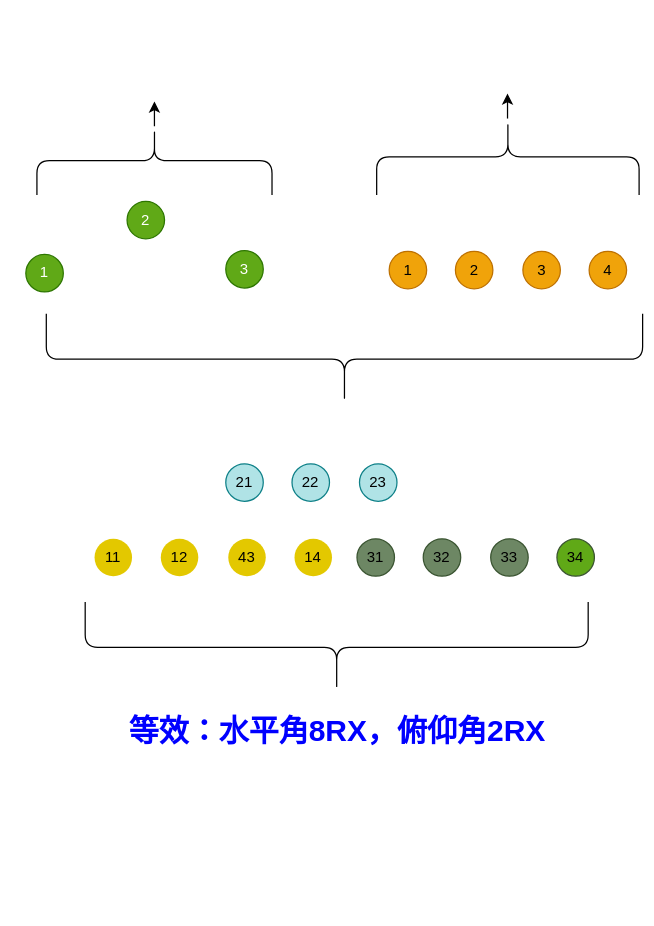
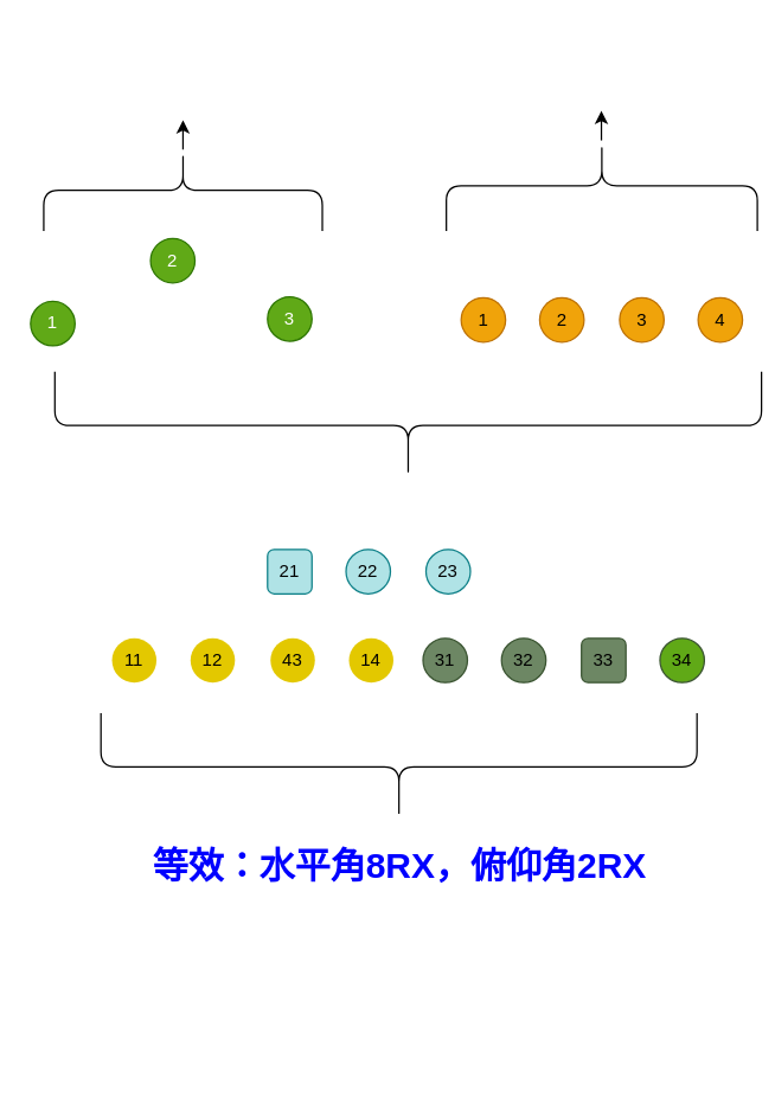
  <mxCell id="0" />
  <mxCell id="1" parent="0" />
  <mxCell id="2" value="1" style="ellipse;whiteSpace=wrap;html=1;aspect=fixed;fillColor=#60a917;fontColor=#ffffff;strokeColor=#2D7600;" parent="1" vertex="1"><mxGeometry x="20" y="203.12" width="30" height="30" as="geometry" /></mxCell>
  <mxCell id="3" value="2" style="ellipse;whiteSpace=wrap;html=1;aspect=fixed;fillColor=#60a917;fontColor=#ffffff;strokeColor=#2D7600;" parent="1" vertex="1"><mxGeometry x="101" y="160.62" width="30" height="30" as="geometry" /></mxCell>
  <mxCell id="4" value="3" style="ellipse;whiteSpace=wrap;html=1;aspect=fixed;fillColor=#60a917;fontColor=#ffffff;strokeColor=#2D7600;" parent="1" vertex="1"><mxGeometry x="180" y="200" width="30" height="30" as="geometry" /></mxCell>
  <mxCell id="5" value="" style="group" parent="1" vertex="1" connectable="0"><mxGeometry x="310.75" y="200.62" width="190" height="30" as="geometry" /></mxCell>
  <mxCell id="6" value="1" style="ellipse;whiteSpace=wrap;html=1;aspect=fixed;fillColor=#f0a30a;fontColor=#000000;strokeColor=#BD7000;" parent="5" vertex="1"><mxGeometry width="30" height="30" as="geometry" /></mxCell>
  <mxCell id="7" value="3" style="ellipse;whiteSpace=wrap;html=1;aspect=fixed;fillColor=#f0a30a;fontColor=#000000;strokeColor=#BD7000;" parent="5" vertex="1"><mxGeometry x="107" width="30" height="30" as="geometry" /></mxCell>
  <mxCell id="8" value="2" style="ellipse;whiteSpace=wrap;html=1;aspect=fixed;fillColor=#f0a30a;fontColor=#000000;strokeColor=#BD7000;" parent="5" vertex="1"><mxGeometry x="53" width="30" height="30" as="geometry" /></mxCell>
  <mxCell id="9" value="4" style="ellipse;whiteSpace=wrap;html=1;aspect=fixed;fillColor=#f0a30a;fontColor=#000000;strokeColor=#BD7000;" parent="5" vertex="1"><mxGeometry x="160" width="30" height="30" as="geometry" /></mxCell>
  <mxCell id="10" value="" style="shape=curlyBracket;whiteSpace=wrap;html=1;rounded=1;flipH=1;labelPosition=right;verticalLabelPosition=middle;align=left;verticalAlign=middle;rotation=90;" parent="1" vertex="1"><mxGeometry x="238.72" y="48.28" width="72.5" height="477.19" as="geometry" /></mxCell>
  <mxCell id="11" value="" style="group;fillColor=none;strokeColor=none;fontColor=#000000;" parent="1" vertex="1" connectable="0"><mxGeometry x="180" y="370.62" width="190" height="30" as="geometry" /></mxCell>
- <mxCell id="12" value="21" style="ellipse;whiteSpace=wrap;html=1;aspect=fixed;fillColor=#b0e3e6;strokeColor=#0e8088;fontColor=#000000;" parent="11" vertex="1"><mxGeometry width="30" height="30" as="geometry" /></mxCell>
+ <mxCell id="12" value="21" style="whiteSpace=wrap;html=1;aspect=fixed;fillColor=#b0e3e6;strokeColor=#0e8088;fontColor=#000000;rounded=1;" parent="11" vertex="1"><mxGeometry width="30" height="30" as="geometry" /></mxCell>
  <mxCell id="13" value="23" style="ellipse;whiteSpace=wrap;html=1;aspect=fixed;fillColor=#b0e3e6;strokeColor=#0e8088;fontColor=#000000;" parent="11" vertex="1"><mxGeometry x="107" width="30" height="30" as="geometry" /></mxCell>
  <mxCell id="14" value="22" style="ellipse;whiteSpace=wrap;html=1;aspect=fixed;fillColor=#b0e3e6;strokeColor=#0e8088;fontColor=#000000;" parent="11" vertex="1"><mxGeometry x="53" width="30" height="30" as="geometry" /></mxCell>
  <mxCell id="15" value="" style="group;fillColor=none;fontColor=#000000;strokeColor=none;" parent="1" vertex="1" connectable="0"><mxGeometry x="75" y="430.62" width="190" height="30" as="geometry" /></mxCell>
  <mxCell id="16" value="11" style="ellipse;whiteSpace=wrap;html=1;aspect=fixed;fillColor=#e3c800;fontColor=#000000;strokeColor=none;" parent="15" vertex="1"><mxGeometry width="30" height="30" as="geometry" /></mxCell>
  <mxCell id="17" value="43" style="ellipse;whiteSpace=wrap;html=1;aspect=fixed;fillColor=#e3c800;fontColor=#000000;strokeColor=none;" parent="15" vertex="1"><mxGeometry x="107" width="30" height="30" as="geometry" /></mxCell>
  <mxCell id="18" value="12" style="ellipse;whiteSpace=wrap;html=1;aspect=fixed;fillColor=#e3c800;fontColor=#000000;strokeColor=none;" parent="15" vertex="1"><mxGeometry x="53" width="30" height="30" as="geometry" /></mxCell>
  <mxCell id="19" value="14" style="ellipse;whiteSpace=wrap;html=1;aspect=fixed;fillColor=#e3c800;fontColor=#000000;strokeColor=none;" parent="15" vertex="1"><mxGeometry x="160" width="30" height="30" as="geometry" /></mxCell>
  <mxCell id="20" value="" style="group;fillColor=none;fontColor=#000000;strokeColor=none;" parent="1" vertex="1" connectable="0"><mxGeometry x="285" y="430.62" width="190" height="30" as="geometry" /></mxCell>
  <mxCell id="21" value="31" style="ellipse;whiteSpace=wrap;html=1;aspect=fixed;fillColor=#6d8764;fontColor=#000000;strokeColor=#3A5431;" parent="20" vertex="1"><mxGeometry width="30" height="30" as="geometry" /></mxCell>
- <mxCell id="22" value="33" style="ellipse;whiteSpace=wrap;html=1;aspect=fixed;fillColor=#6d8764;fontColor=#000000;strokeColor=#3A5431;" parent="20" vertex="1"><mxGeometry x="107" width="30" height="30" as="geometry" /></mxCell>
+ <mxCell id="22" value="33" style="whiteSpace=wrap;html=1;aspect=fixed;fillColor=#6d8764;fontColor=#000000;strokeColor=#3A5431;rounded=1;" parent="20" vertex="1"><mxGeometry x="107" width="30" height="30" as="geometry" /></mxCell>
  <mxCell id="23" value="32" style="ellipse;whiteSpace=wrap;html=1;aspect=fixed;fillColor=#6d8764;fontColor=#000000;strokeColor=#3A5431;" parent="20" vertex="1"><mxGeometry x="53" width="30" height="30" as="geometry" /></mxCell>
  <mxCell id="24" value="34" style="ellipse;whiteSpace=wrap;html=1;aspect=fixed;fillColor=#60a917;fontColor=#000000;strokeColor=#3A5431;" parent="20" vertex="1"><mxGeometry x="160" width="30" height="30" as="geometry" /></mxCell>
  <mxCell id="25" value="" style="edgeStyle=none;html=1;fontColor=#FFFFFF;entryX=0.569;entryY=1.002;entryDx=0;entryDy=0;entryPerimeter=0;" parent="1" source="26" target="28" edge="1"><mxGeometry relative="1" as="geometry"><mxPoint x="116" y="95" as="sourcePoint" /><mxPoint x="112" y="80.62" as="targetPoint" /></mxGeometry></mxCell>
  <mxCell id="26" value="" style="shape=curlyBracket;whiteSpace=wrap;html=1;rounded=1;flipH=1;labelPosition=right;verticalLabelPosition=middle;align=left;verticalAlign=middle;strokeColor=default;fontColor=#000000;fillColor=none;rotation=-90;" parent="1" vertex="1"><mxGeometry x="95.44" y="34.06" width="55" height="188.12" as="geometry" /></mxCell>
  <mxCell id="27" value="" style="shape=curlyBracket;whiteSpace=wrap;html=1;rounded=1;flipH=1;labelPosition=right;verticalLabelPosition=middle;align=left;verticalAlign=middle;strokeColor=default;fontColor=#000000;fillColor=none;rotation=-90;" parent="1" vertex="1"><mxGeometry x="375.13" y="20" width="61.25" height="210" as="geometry" /></mxCell>
  <mxCell id="28" value="3 TX" style="text;strokeColor=none;fillColor=none;html=1;fontSize=24;fontStyle=1;verticalAlign=middle;align=center;fontColor=#FFFFFF;" parent="1" vertex="1"><mxGeometry x="66" y="40.62" width="100" height="40" as="geometry" /></mxCell>
  <mxCell id="29" value="4 RX" style="text;strokeColor=none;fillColor=none;html=1;fontSize=24;fontStyle=1;verticalAlign=middle;align=center;fontColor=#FFFFFF;" parent="1" vertex="1"><mxGeometry x="355.75" y="34.37" width="100" height="40" as="geometry" /></mxCell>
  <mxCell id="30" value="" style="shape=curlyBracket;whiteSpace=wrap;html=1;rounded=1;flipH=1;labelPosition=right;verticalLabelPosition=middle;align=left;verticalAlign=middle;rotation=90;" parent="1" vertex="1"><mxGeometry x="232.5" y="316.25" width="72.5" height="402.5" as="geometry" /></mxCell>
  <mxCell id="31" value="&lt;font color=&quot;#0000ff&quot;&gt;等效：水平角8RX，俯仰角2RX&lt;/font&gt;" style="text;strokeColor=none;fillColor=none;html=1;fontSize=24;fontStyle=1;verticalAlign=middle;align=center;fontColor=#FFFFFF;" parent="1" vertex="1"><mxGeometry x="93.75" y="555" width="350" height="60" as="geometry" /></mxCell>
  <mxCell id="32" value="" style="edgeStyle=none;html=1;fontColor=#FFFFFF;" parent="1" edge="1"><mxGeometry relative="1" as="geometry"><mxPoint x="405.46" y="94.37" as="sourcePoint" /><mxPoint x="405.46" y="74.37" as="targetPoint" /></mxGeometry></mxCell>
